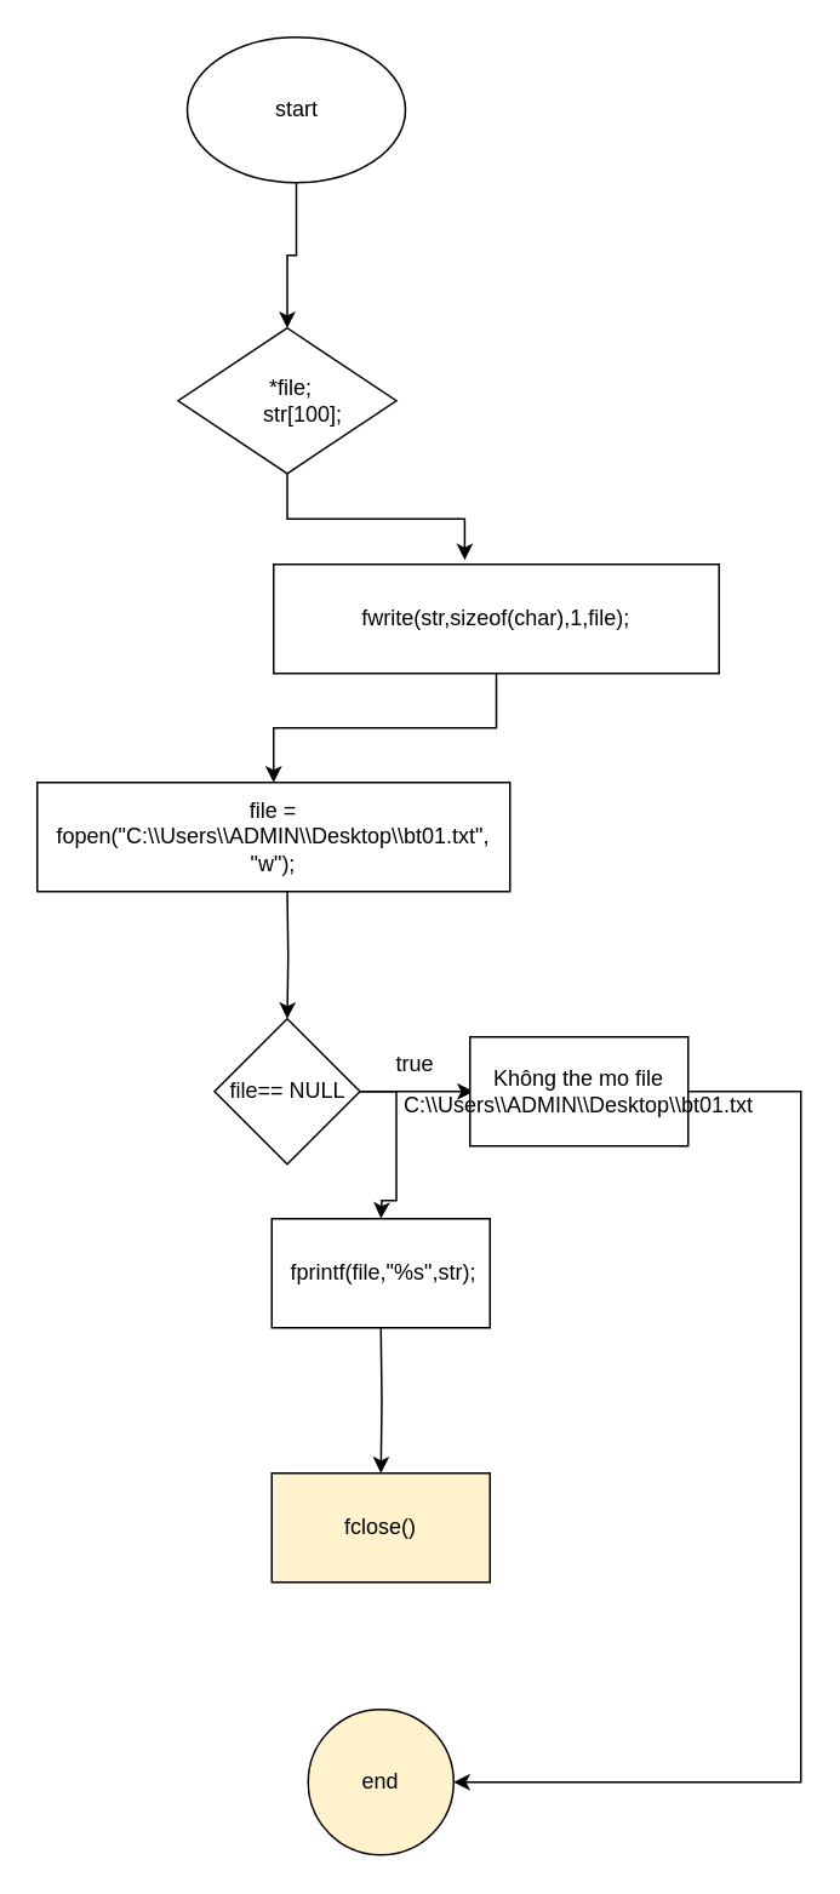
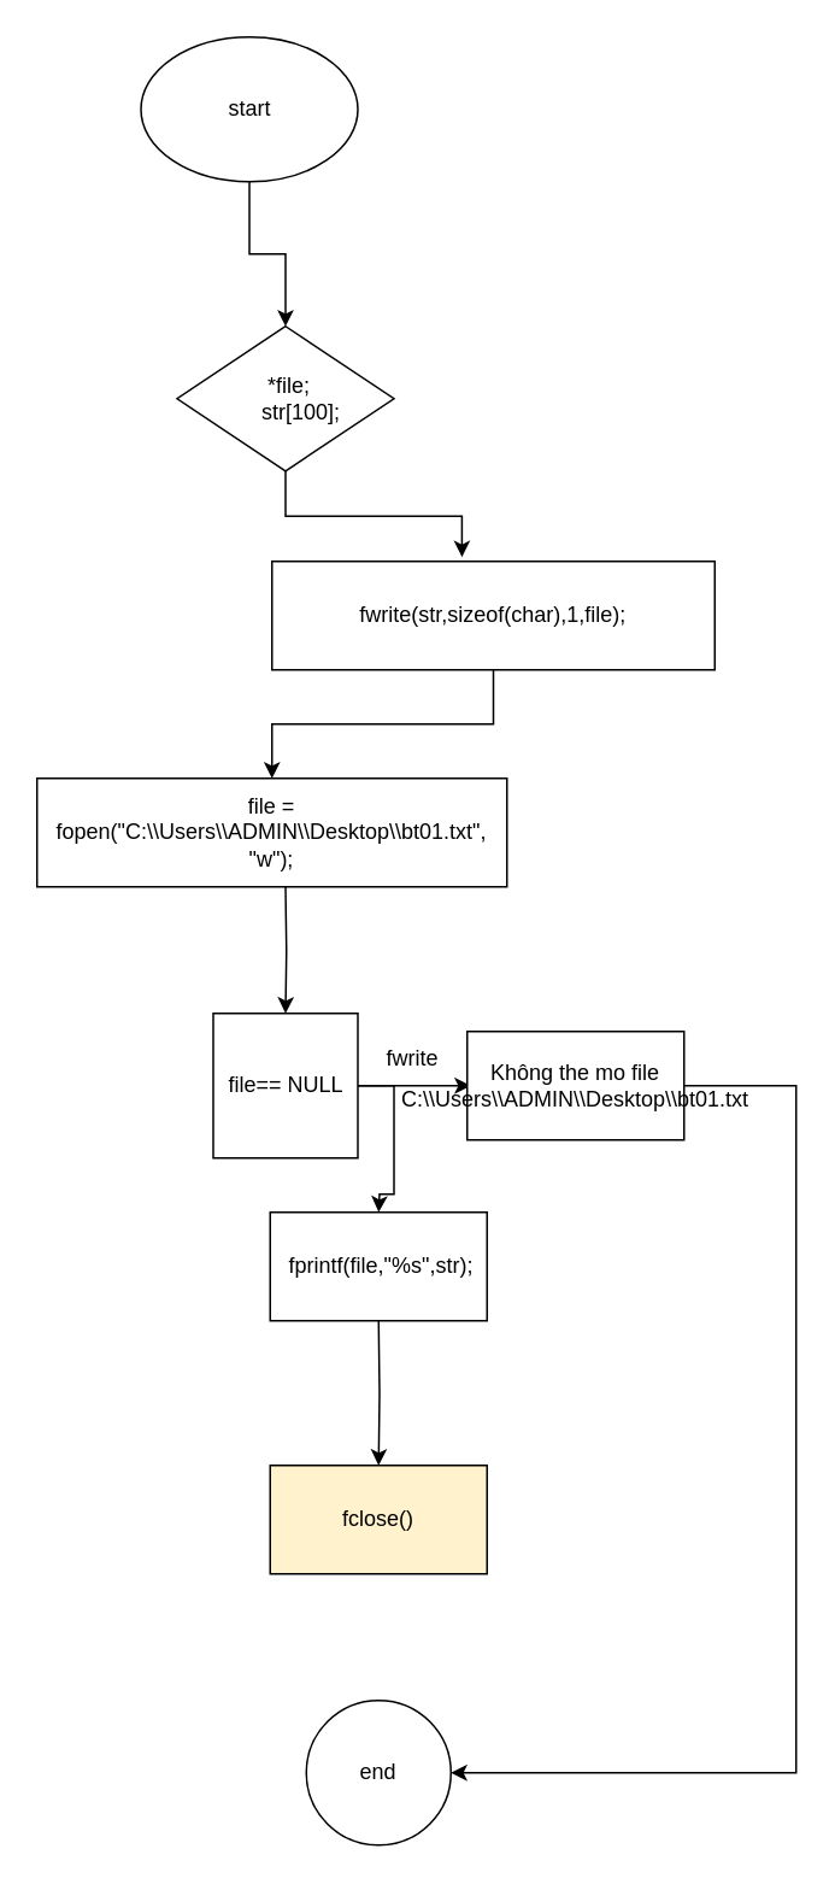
  <mxCell id="0" />
  <mxCell id="1" parent="0" />
  <mxCell id="2" value="" style="edgeStyle=orthogonalEdgeStyle;rounded=0;orthogonalLoop=1;jettySize=auto;html=1;" edge="1" parent="1" source="3" target="4"><mxGeometry relative="1" as="geometry" /></mxCell>
- <mxCell id="3" value="start" style="ellipse;whiteSpace=wrap;html=1;" vertex="1" parent="1"><mxGeometry x="102.5" y="20" width="120" height="80" as="geometry" /></mxCell>
+ <mxCell id="3" value="start" style="ellipse;whiteSpace=wrap;html=1;" vertex="1" parent="1"><mxGeometry x="77.5" y="20" width="120" height="80" as="geometry" /></mxCell>
  <mxCell id="4" value="&lt;div&gt;&amp;nbsp;*file;&lt;/div&gt;&lt;div&gt;&amp;nbsp; &amp;nbsp; &amp;nbsp;str[100];&lt;/div&gt;" style="rhombus;whiteSpace=wrap;html=1;" vertex="1" parent="1"><mxGeometry x="97.5" y="180" width="120" height="80" as="geometry" /></mxCell>
  <mxCell id="5" value="" style="edgeStyle=orthogonalEdgeStyle;rounded=0;orthogonalLoop=1;jettySize=auto;html=1;" edge="1" parent="1" target="8"><mxGeometry relative="1" as="geometry"><mxPoint x="157.5" y="490" as="sourcePoint" /></mxGeometry></mxCell>
  <mxCell id="6" value="" style="edgeStyle=orthogonalEdgeStyle;rounded=0;orthogonalLoop=1;jettySize=auto;html=1;" edge="1" parent="1" source="8"><mxGeometry relative="1" as="geometry"><mxPoint x="260" y="600" as="targetPoint" /></mxGeometry></mxCell>
  <mxCell id="7" value="" style="edgeStyle=orthogonalEdgeStyle;rounded=0;orthogonalLoop=1;jettySize=auto;html=1;" edge="1" parent="1" source="8"><mxGeometry relative="1" as="geometry"><mxPoint x="209" y="670" as="targetPoint" /></mxGeometry></mxCell>
- <mxCell id="8" value="file== NULL" style="rhombus;whiteSpace=wrap;html=1;rounded=0;" vertex="1" parent="1"><mxGeometry x="117.5" y="560" width="80" height="80" as="geometry" /></mxCell>
+ <mxCell id="8" value="file== NULL" style="whiteSpace=wrap;html=1;rounded=0;" vertex="1" parent="1"><mxGeometry x="117.5" y="560" width="80" height="80" as="geometry" /></mxCell>
  <mxCell id="9" style="edgeStyle=orthogonalEdgeStyle;rounded=0;orthogonalLoop=1;jettySize=auto;html=1;exitX=1;exitY=0.5;exitDx=0;exitDy=0;entryX=1;entryY=0.5;entryDx=0;entryDy=0;" edge="1" parent="1" target="13"><mxGeometry relative="1" as="geometry"><mxPoint x="360" y="600" as="sourcePoint" /><Array as="points"><mxPoint x="440" y="600" /><mxPoint x="440" y="980" /></Array></mxGeometry></mxCell>
  <mxCell id="10" value="" style="edgeStyle=orthogonalEdgeStyle;rounded=0;orthogonalLoop=1;jettySize=auto;html=1;" edge="1" parent="1" target="12"><mxGeometry relative="1" as="geometry"><mxPoint x="209" y="730" as="sourcePoint" /></mxGeometry></mxCell>
- <mxCell id="11" value="true" style="text;html=1;strokeColor=none;fillColor=none;align=center;verticalAlign=middle;whiteSpace=wrap;rounded=0;" vertex="1" parent="1"><mxGeometry x="198" y="570" width="60" height="30" as="geometry" /></mxCell>
+ <mxCell id="11" value="fwrite" style="text;html=1;strokeColor=none;fillColor=none;align=center;verticalAlign=middle;whiteSpace=wrap;rounded=0;" vertex="1" parent="1"><mxGeometry x="198" y="570" width="60" height="30" as="geometry" /></mxCell>
  <mxCell id="12" value="fclose()" style="whiteSpace=wrap;html=1;rounded=0;fillColor=#fff2cc;" vertex="1" parent="1"><mxGeometry x="149" y="810" width="120" height="60" as="geometry" /></mxCell>
- <mxCell id="13" value="end" style="ellipse;whiteSpace=wrap;html=1;rounded=0;fillColor=#fff2cc;" vertex="1" parent="1"><mxGeometry x="169" y="940" width="80" height="80" as="geometry" /></mxCell>
+ <mxCell id="13" value="end" style="ellipse;whiteSpace=wrap;html=1;rounded=0;" vertex="1" parent="1"><mxGeometry x="169" y="940" width="80" height="80" as="geometry" /></mxCell>
  <mxCell id="14" style="edgeStyle=orthogonalEdgeStyle;rounded=0;orthogonalLoop=1;jettySize=auto;html=1;exitX=0.5;exitY=1;exitDx=0;exitDy=0;entryX=0.5;entryY=0;entryDx=0;entryDy=0;" edge="1" parent="1" source="15" target="17"><mxGeometry relative="1" as="geometry" /></mxCell>
  <mxCell id="15" value="fwrite(str,sizeof(char),1,file);" style="rounded=0;whiteSpace=wrap;html=1;" vertex="1" parent="1"><mxGeometry x="150" y="310" width="245" height="60" as="geometry" /></mxCell>
  <mxCell id="16" style="edgeStyle=orthogonalEdgeStyle;rounded=0;orthogonalLoop=1;jettySize=auto;html=1;exitX=0.5;exitY=1;exitDx=0;exitDy=0;entryX=0.429;entryY=-0.04;entryDx=0;entryDy=0;entryPerimeter=0;" edge="1" parent="1" source="4" target="15"><mxGeometry relative="1" as="geometry" /></mxCell>
  <mxCell id="17" value="file = fopen(&quot;C:\\Users\\ADMIN\\Desktop\\bt01.txt&quot;, &quot;w&quot;);" style="rounded=0;whiteSpace=wrap;html=1;" vertex="1" parent="1"><mxGeometry x="20" y="430" width="260" height="60" as="geometry" /></mxCell>
  <mxCell id="18" value="Không the mo file C:\\Users\\ADMIN\\Desktop\\bt01.txt" style="rounded=0;whiteSpace=wrap;html=1;" vertex="1" parent="1"><mxGeometry x="258" y="570" width="120" height="60" as="geometry" /></mxCell>
  <mxCell id="19" value="&amp;nbsp;fprintf(file,&quot;%s&quot;,str);" style="rounded=0;whiteSpace=wrap;html=1;" vertex="1" parent="1"><mxGeometry x="149" y="670" width="120" height="60" as="geometry" /></mxCell>
